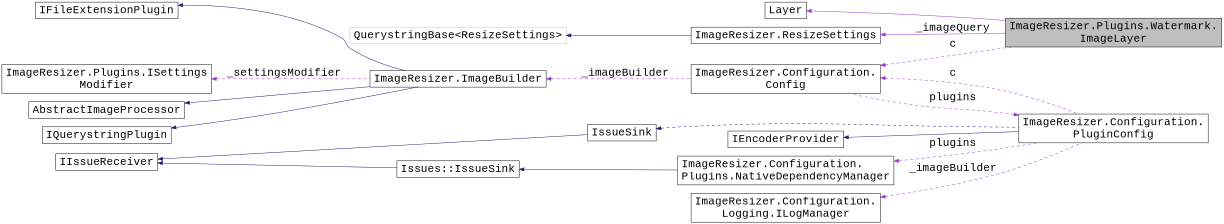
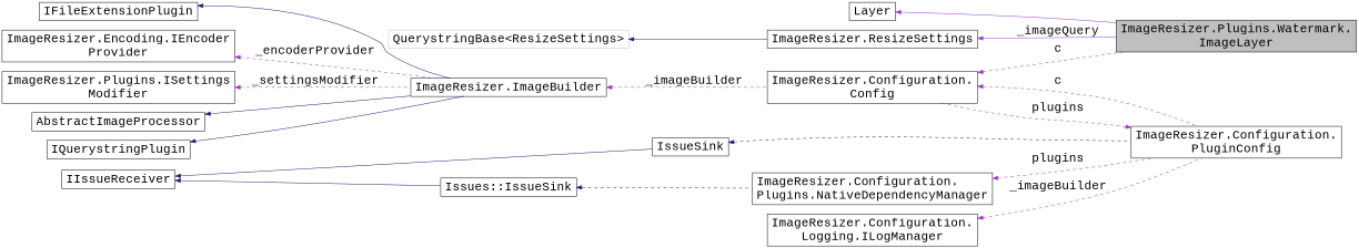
  digraph {
    fontname="Liberation Mono"
    rankdir=LR
    node [color=black fillcolor=white fontname="Liberation Mono" fontsize=24 shape=record style=filled]
    edge [color=darkorchid3 dir=back fontname="Liberation Mono" fontsize=24 labelfontname=Helvetica labelfontsize=24 style=solid]
    n1 [fillcolor=grey75 fontcolor=black height=0.2 label="ImageResizer.Plugins.Watermark.\lImageLayer" width=0.4]
    n2 [height=0.2 label=Layer width=0.4]
    n3 [height=0.2 label="ImageResizer.Configuration.\lConfig" width=0.4]
    n4 [height=0.2 label="ImageResizer.Configuration.\lPluginConfig" width=0.4]
    n5 [height=0.2 label="ImageResizer.ImageBuilder" width=0.4]
    n6 [height=0.2 label=AbstractImageProcessor width=0.4]
    n7 [height=0.2 label=IQuerystringPlugin width=0.4]
    n8 [height=0.2 label=IFileExtensionPlugin width=0.4]
+   n9 [height=0.2 label="ImageResizer.Encoding.IEncoder\lProvider" width=0.4]
    n10 [height=0.2 label="ImageResizer.Plugins.ISettings\lModifier" width=0.4]
    n11 [height=0.2 label=IssueSink width=0.4]
    n12 [height=0.2 label="Issues::IssueSink" width=0.4]
    n13 [height=0.2 label="ImageResizer.Configuration.\lPlugins.NativeDependencyManager" width=0.4]
    n14 [height=0.2 label=IIssueReceiver width=0.4]
-   n15 [height=0.2 label=IEncoderProvider width=0.4]
    n16 [height=0.2 label="ImageResizer.Configuration.\lLogging.ILogManager" width=0.4]
    n17 [height=0.2 label="ImageResizer.ResizeSettings" width=0.4]
    n18 [color=grey75 height=0.2 label="QuerystringBase\<ResizeSettings\>" width=0.4]
    n2 -> n1
    n3 -> n1 [label=" c" style=dashed]
    n3 -> n4 [label=" c" style=dashed]
    n4 -> n3 [label=" plugins" style=dashed]
    n5 -> n3 [label=" _imageBuilder" style=dashed]
    n6 -> n5 [color=midnightblue]
    n7 -> n5 [color=midnightblue]
    n8 -> n5 [color=midnightblue]
+   n9 -> n5 [label=" _encoderProvider" style=dashed]
    n10 -> n5 [label=" _settingsModifier" style=dashed]
    n11 -> n4 [color=midnightblue style=dashed]
-   n12 -> n13 [color=midnightblue]
+   n12 -> n13 [color=midnightblue style=dashed]
    n13 -> n4 [label=" plugins" style=dashed]
    n14 -> n11 [color=midnightblue]
    n14 -> n12 [color=midnightblue]
-   n15 -> n4 [color=midnightblue]
    n16 -> n4 [label=" _imageBuilder" style=dashed]
    n17 -> n1 [label=" _imageQuery"]
    n18 -> n17 [color=midnightblue]
  }
